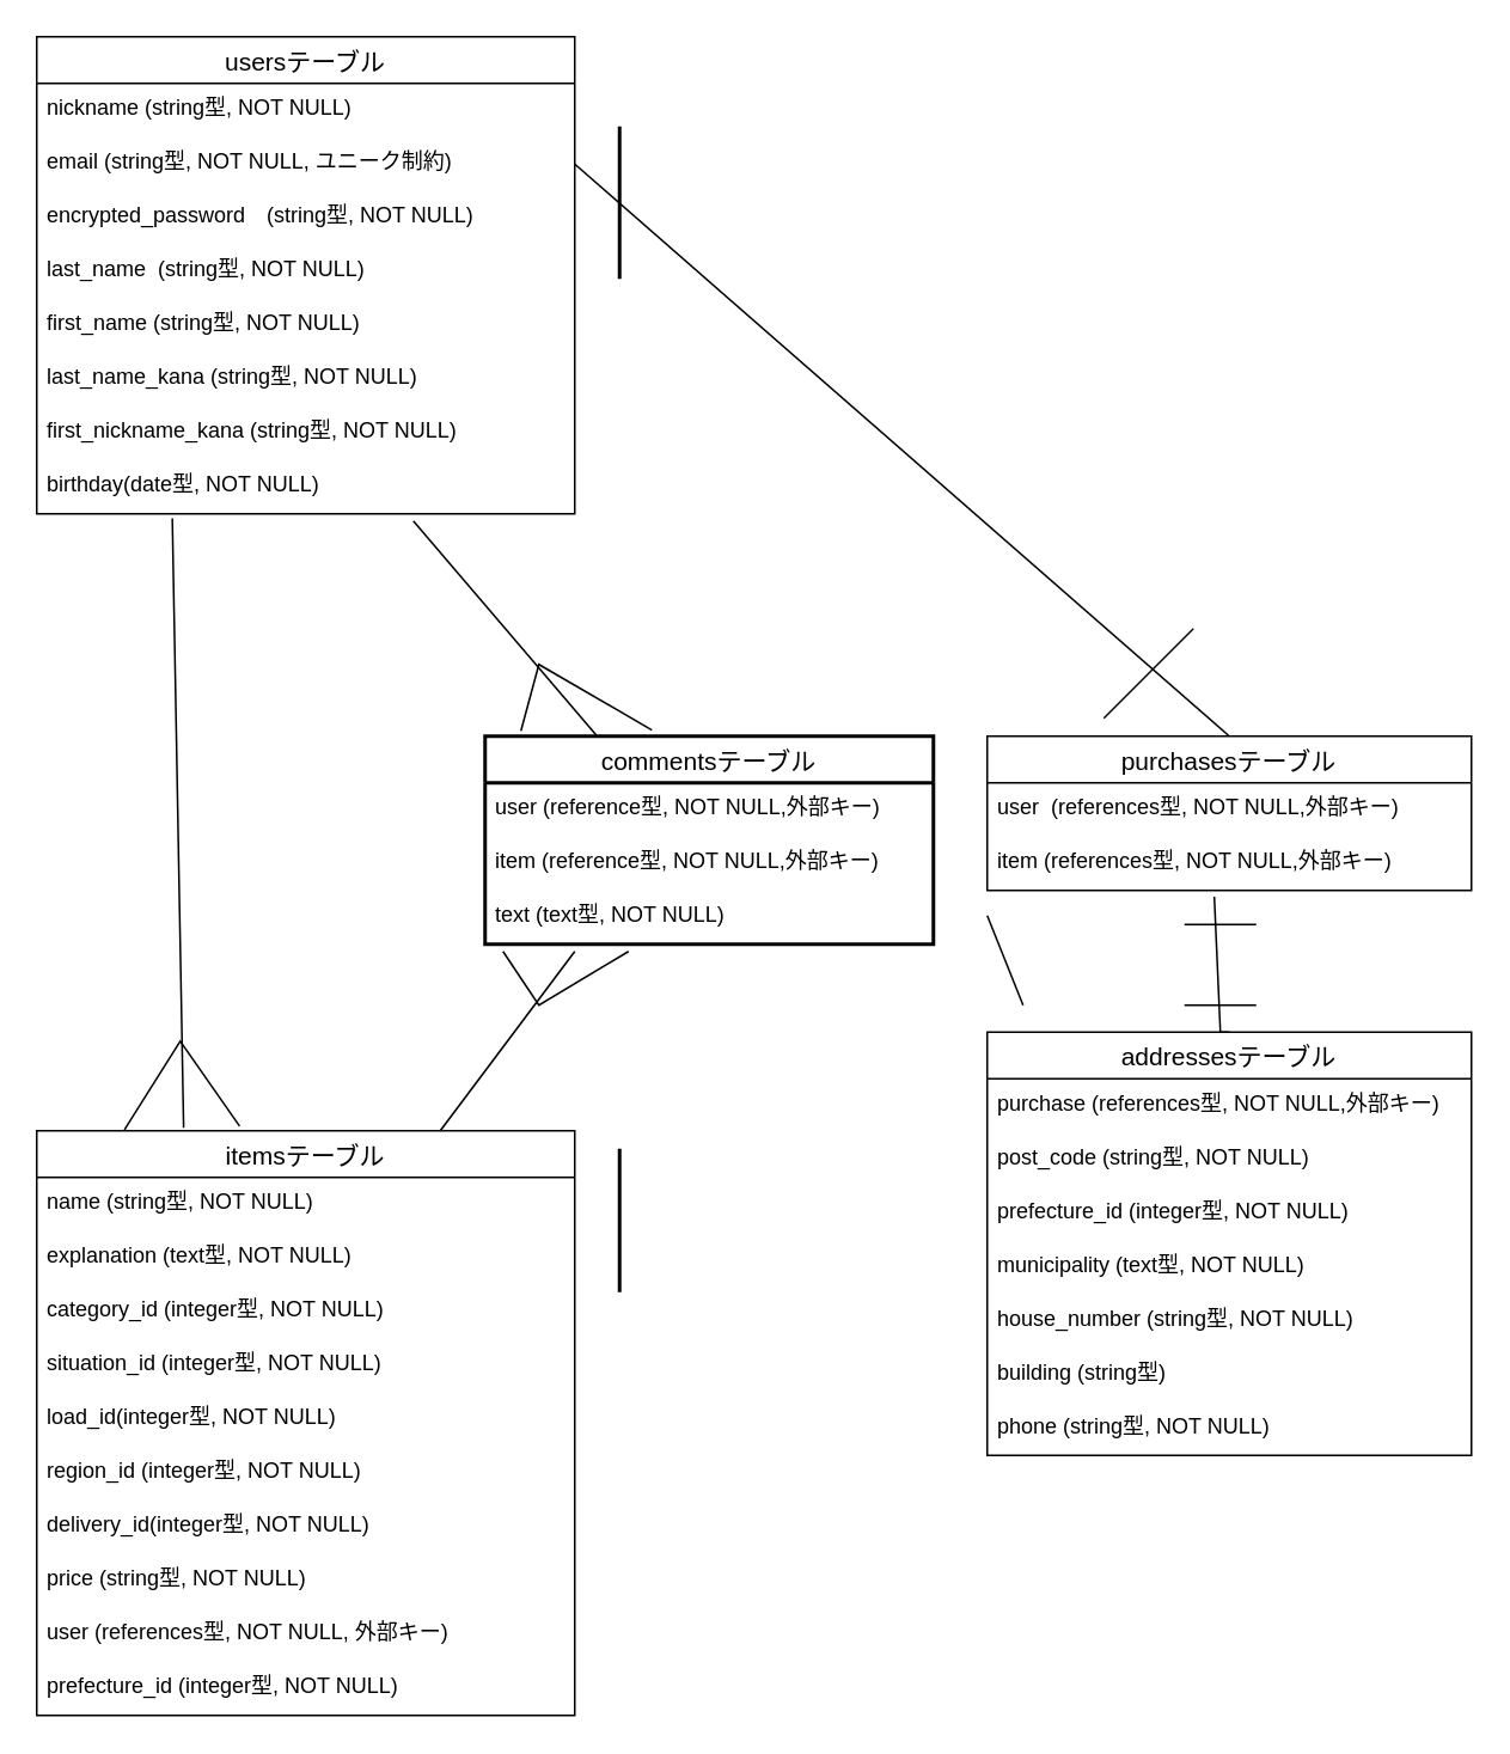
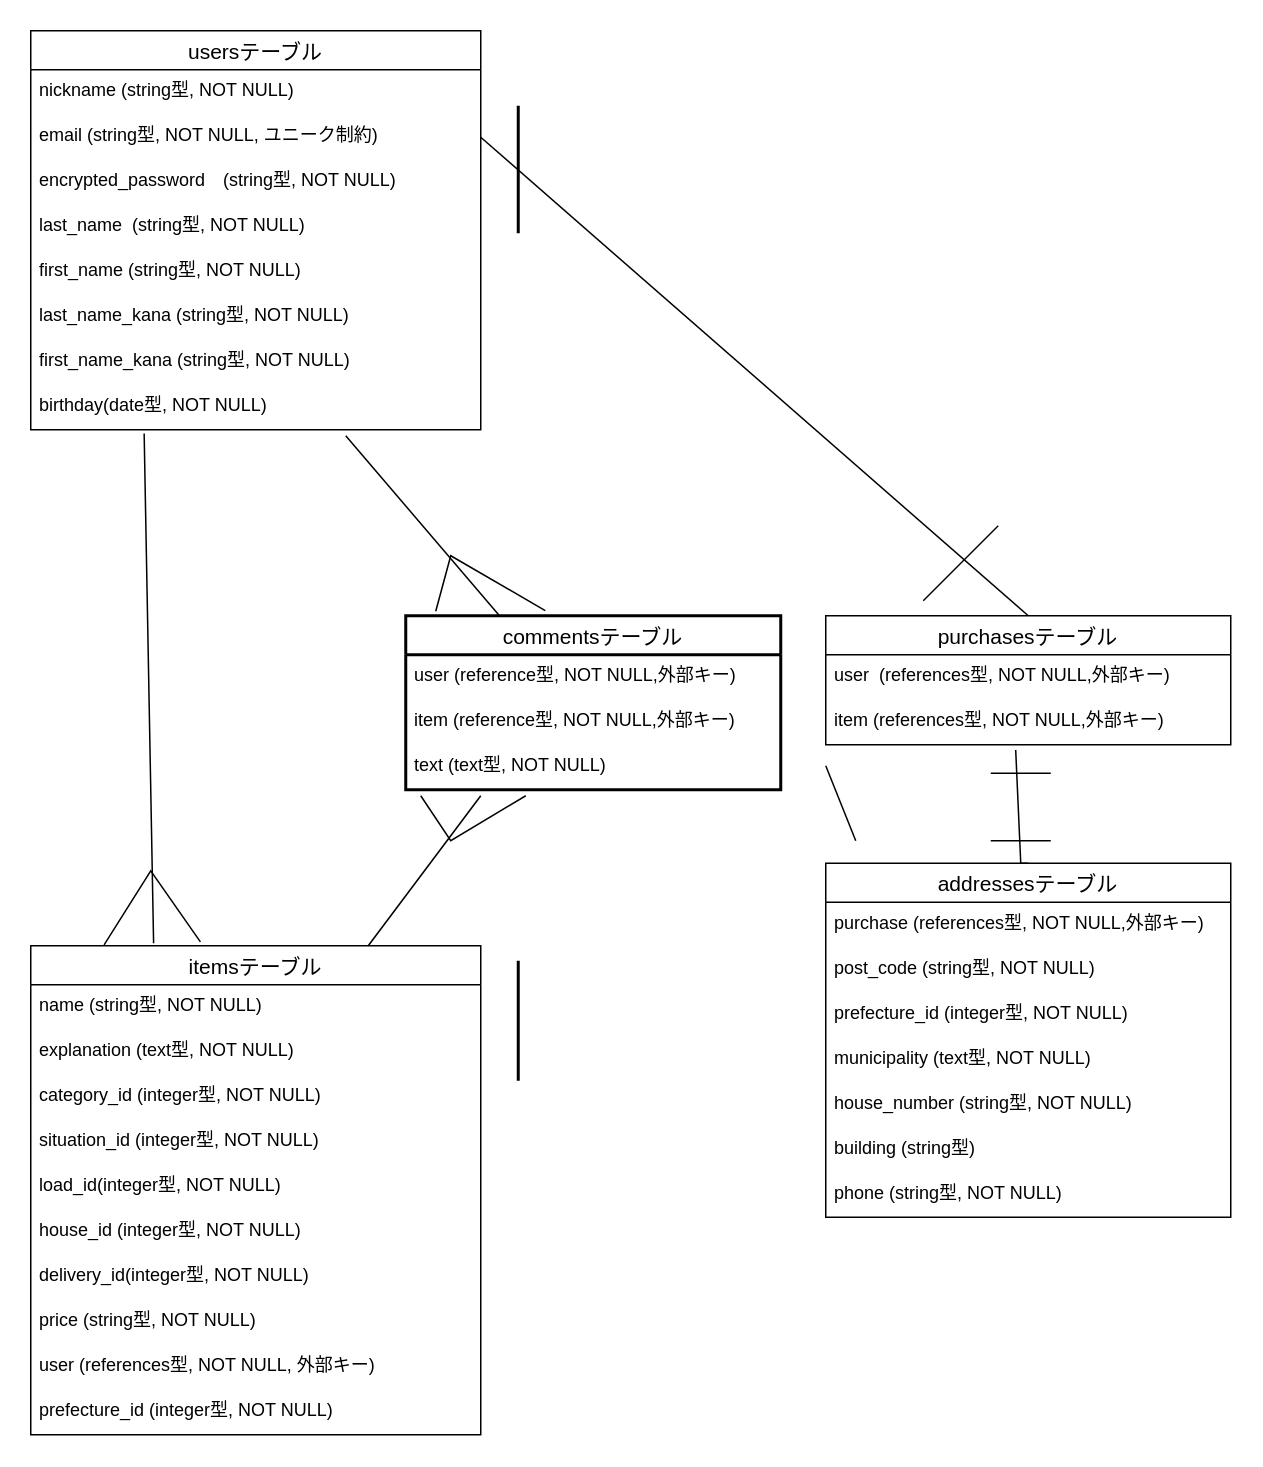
  <mxCell id="0" />
  <mxCell id="1" parent="0" />
  <mxCell id="2" value="usersテーブル" style="swimlane;fontStyle=0;childLayout=stackLayout;horizontal=1;startSize=26;horizontalStack=0;resizeParent=1;resizeParentMax=0;resizeLast=0;collapsible=1;marginBottom=0;align=center;fontSize=14;fontFamily=Helvetica;fontColor=default;fillColor=none;gradientColor=none;rounded=0;" parent="1" vertex="1"><mxGeometry x="20" y="20" width="300" height="266" as="geometry" /></mxCell>
  <mxCell id="3" value="nickname (string型, NOT NULL)&#10;" style="text;strokeColor=none;fillColor=none;spacingLeft=4;spacingRight=4;overflow=hidden;rotatable=0;points=[[0,0.5],[1,0.5]];portConstraint=eastwest;fontSize=12;fontFamily=Helvetica;fontColor=default;rounded=0;" parent="2" vertex="1"><mxGeometry y="26" width="300" height="30" as="geometry" /></mxCell>
  <mxCell id="4" value="email (string型, NOT NULL, ユニーク制約)" style="text;strokeColor=none;fillColor=none;spacingLeft=4;spacingRight=4;overflow=hidden;rotatable=0;points=[[0,0.5],[1,0.5]];portConstraint=eastwest;fontSize=12;fontFamily=Helvetica;fontColor=default;rounded=0;" parent="2" vertex="1"><mxGeometry y="56" width="300" height="30" as="geometry" /></mxCell>
  <mxCell id="5" value="encrypted_password　(string型, NOT NULL)" style="text;strokeColor=none;fillColor=none;spacingLeft=4;spacingRight=4;overflow=hidden;rotatable=0;points=[[0,0.5],[1,0.5]];portConstraint=eastwest;fontSize=12;fontFamily=Helvetica;fontColor=default;rounded=0;" parent="2" vertex="1"><mxGeometry y="86" width="300" height="30" as="geometry" /></mxCell>
  <mxCell id="6" value="last_name  (string型, NOT NULL)" style="text;strokeColor=none;fillColor=none;spacingLeft=4;spacingRight=4;overflow=hidden;rotatable=0;points=[[0,0.5],[1,0.5]];portConstraint=eastwest;fontSize=12;fontFamily=Helvetica;fontColor=default;rounded=0;" parent="2" vertex="1"><mxGeometry y="116" width="300" height="30" as="geometry" /></mxCell>
  <mxCell id="7" value="first_name (string型, NOT NULL)&#10;" style="text;strokeColor=none;fillColor=none;spacingLeft=4;spacingRight=4;overflow=hidden;rotatable=0;points=[[0,0.5],[1,0.5]];portConstraint=eastwest;fontSize=12;fontFamily=Helvetica;fontColor=default;rounded=0;" parent="2" vertex="1"><mxGeometry y="146" width="300" height="30" as="geometry" /></mxCell>
  <mxCell id="8" value="last_name_kana (string型, NOT NULL)" style="text;strokeColor=none;fillColor=none;spacingLeft=4;spacingRight=4;overflow=hidden;rotatable=0;points=[[0,0.5],[1,0.5]];portConstraint=eastwest;fontSize=12;fontFamily=Helvetica;fontColor=default;rounded=0;" parent="2" vertex="1"><mxGeometry y="176" width="300" height="30" as="geometry" /></mxCell>
- <mxCell id="9" value="first_nickname_kana (string型, NOT NULL)" style="text;strokeColor=none;fillColor=none;spacingLeft=4;spacingRight=4;overflow=hidden;rotatable=0;points=[[0,0.5],[1,0.5]];portConstraint=eastwest;fontSize=12;fontFamily=Helvetica;fontColor=default;rounded=0;" parent="2" vertex="1"><mxGeometry y="206" width="300" height="30" as="geometry" /></mxCell>
+ <mxCell id="9" value="first_name_kana (string型, NOT NULL)" style="text;strokeColor=none;fillColor=none;spacingLeft=4;spacingRight=4;overflow=hidden;rotatable=0;points=[[0,0.5],[1,0.5]];portConstraint=eastwest;fontSize=12;fontFamily=Helvetica;fontColor=default;rounded=0;" parent="2" vertex="1"><mxGeometry y="206" width="300" height="30" as="geometry" /></mxCell>
  <mxCell id="10" value="birthday(date型, NOT NULL)" style="text;strokeColor=none;fillColor=none;spacingLeft=4;spacingRight=4;overflow=hidden;rotatable=0;points=[[0,0.5],[1,0.5]];portConstraint=eastwest;fontSize=12;fontFamily=Helvetica;fontColor=default;rounded=0;" parent="2" vertex="1"><mxGeometry y="236" width="300" height="30" as="geometry" /></mxCell>
  <mxCell id="11" style="edgeStyle=none;html=1;exitX=0.273;exitY=-0.005;exitDx=0;exitDy=0;strokeColor=default;startArrow=none;startFill=0;endArrow=none;endFill=0;exitPerimeter=0;rounded=0;entryX=0.252;entryY=1.083;entryDx=0;entryDy=0;entryPerimeter=0;" parent="1" source="13" target="10" edge="1"><mxGeometry relative="1" as="geometry"><mxPoint x="100" y="360" as="targetPoint" /></mxGeometry></mxCell>
  <mxCell id="12" style="edgeStyle=none;html=1;exitX=0.75;exitY=0;exitDx=0;exitDy=0;strokeColor=default;startArrow=none;startFill=0;endArrow=none;endFill=0;rounded=0;" parent="1" source="13" edge="1"><mxGeometry relative="1" as="geometry"><mxPoint x="320" y="530" as="targetPoint" /></mxGeometry></mxCell>
  <mxCell id="13" value="itemsテーブル" style="swimlane;fontStyle=0;childLayout=stackLayout;horizontal=1;startSize=26;horizontalStack=0;resizeParent=1;resizeParentMax=0;resizeLast=0;collapsible=1;marginBottom=0;align=center;fontSize=14;fontFamily=Helvetica;fontColor=default;fillColor=none;gradientColor=none;rounded=0;" parent="1" vertex="1"><mxGeometry x="20" y="630" width="300" height="326" as="geometry" /></mxCell>
  <mxCell id="14" value="name (string型, NOT NULL)    " style="text;strokeColor=none;fillColor=none;spacingLeft=4;spacingRight=4;overflow=hidden;rotatable=0;points=[[0,0.5],[1,0.5]];portConstraint=eastwest;fontSize=12;fontFamily=Helvetica;fontColor=default;rounded=0;" parent="13" vertex="1"><mxGeometry y="26" width="300" height="30" as="geometry" /></mxCell>
  <mxCell id="15" value="explanation (text型, NOT NULL)" style="text;strokeColor=none;fillColor=none;spacingLeft=4;spacingRight=4;overflow=hidden;rotatable=0;points=[[0,0.5],[1,0.5]];portConstraint=eastwest;fontSize=12;fontFamily=Helvetica;fontColor=default;rounded=0;" parent="13" vertex="1"><mxGeometry y="56" width="300" height="30" as="geometry" /></mxCell>
  <mxCell id="16" value="category_id (integer型, NOT NULL)" style="text;strokeColor=none;fillColor=none;spacingLeft=4;spacingRight=4;overflow=hidden;rotatable=0;points=[[0,0.5],[1,0.5]];portConstraint=eastwest;fontSize=12;fontFamily=Helvetica;fontColor=default;rounded=0;" parent="13" vertex="1"><mxGeometry y="86" width="300" height="30" as="geometry" /></mxCell>
  <mxCell id="17" value="situation_id (integer型, NOT NULL)" style="text;strokeColor=none;fillColor=none;spacingLeft=4;spacingRight=4;overflow=hidden;rotatable=0;points=[[0,0.5],[1,0.5]];portConstraint=eastwest;fontSize=12;fontFamily=Helvetica;fontColor=default;rounded=0;" parent="13" vertex="1"><mxGeometry y="116" width="300" height="30" as="geometry" /></mxCell>
  <mxCell id="18" value="load_id(integer型, NOT NULL)" style="text;strokeColor=none;fillColor=none;spacingLeft=4;spacingRight=4;overflow=hidden;rotatable=0;points=[[0,0.5],[1,0.5]];portConstraint=eastwest;fontSize=12;fontFamily=Helvetica;fontColor=default;rounded=0;" parent="13" vertex="1"><mxGeometry y="146" width="300" height="30" as="geometry" /></mxCell>
- <mxCell id="19" value="region_id (integer型, NOT NULL)" style="text;strokeColor=none;fillColor=none;spacingLeft=4;spacingRight=4;overflow=hidden;rotatable=0;points=[[0,0.5],[1,0.5]];portConstraint=eastwest;fontSize=12;fontFamily=Helvetica;fontColor=default;rounded=0;" parent="13" vertex="1"><mxGeometry y="176" width="300" height="30" as="geometry" /></mxCell>
+ <mxCell id="19" value="house_id (integer型, NOT NULL)" style="text;strokeColor=none;fillColor=none;spacingLeft=4;spacingRight=4;overflow=hidden;rotatable=0;points=[[0,0.5],[1,0.5]];portConstraint=eastwest;fontSize=12;fontFamily=Helvetica;fontColor=default;rounded=0;" parent="13" vertex="1"><mxGeometry y="176" width="300" height="30" as="geometry" /></mxCell>
  <mxCell id="20" value="delivery_id(integer型, NOT NULL)" style="text;strokeColor=none;fillColor=none;spacingLeft=4;spacingRight=4;overflow=hidden;rotatable=0;points=[[0,0.5],[1,0.5]];portConstraint=eastwest;fontSize=12;fontFamily=Helvetica;fontColor=default;rounded=0;" parent="13" vertex="1"><mxGeometry y="206" width="300" height="30" as="geometry" /></mxCell>
  <mxCell id="21" value="price (string型, NOT NULL)" style="text;strokeColor=none;fillColor=none;spacingLeft=4;spacingRight=4;overflow=hidden;rotatable=0;points=[[0,0.5],[1,0.5]];portConstraint=eastwest;fontSize=12;fontFamily=Helvetica;fontColor=default;rounded=0;" parent="13" vertex="1"><mxGeometry y="236" width="300" height="30" as="geometry" /></mxCell>
  <mxCell id="22" value="user (references型, NOT NULL, 外部キー)" style="text;strokeColor=none;fillColor=none;spacingLeft=4;spacingRight=4;overflow=hidden;rotatable=0;points=[[0,0.5],[1,0.5]];portConstraint=eastwest;fontSize=12;fontFamily=Helvetica;fontColor=default;rounded=0;" parent="13" vertex="1"><mxGeometry y="266" width="300" height="30" as="geometry" /></mxCell>
  <mxCell id="23" value="prefecture_id (integer型, NOT NULL)" style="text;strokeColor=none;fillColor=none;spacingLeft=4;spacingRight=4;overflow=hidden;rotatable=0;points=[[0,0.5],[1,0.5]];portConstraint=eastwest;fontSize=12;" vertex="1" parent="13"><mxGeometry y="296" width="300" height="30" as="geometry" /></mxCell>
  <mxCell id="24" value="purchasesテーブル" style="swimlane;fontStyle=0;childLayout=stackLayout;horizontal=1;startSize=26;horizontalStack=0;resizeParent=1;resizeParentMax=0;resizeLast=0;collapsible=1;marginBottom=0;align=center;fontSize=14;fontFamily=Helvetica;fontColor=default;fillColor=none;gradientColor=none;rounded=0;" parent="1" vertex="1"><mxGeometry x="550" y="410" width="270" height="86" as="geometry" /></mxCell>
  <mxCell id="25" value="user  (references型, NOT NULL,外部キー)" style="text;strokeColor=none;fillColor=none;spacingLeft=4;spacingRight=4;overflow=hidden;rotatable=0;points=[[0,0.5],[1,0.5]];portConstraint=eastwest;fontSize=12;fontFamily=Helvetica;fontColor=default;rounded=0;" parent="24" vertex="1"><mxGeometry y="26" width="270" height="30" as="geometry" /></mxCell>
  <mxCell id="26" value="item (references型, NOT NULL,外部キー)" style="text;strokeColor=none;fillColor=none;spacingLeft=4;spacingRight=4;overflow=hidden;rotatable=0;points=[[0,0.5],[1,0.5]];portConstraint=eastwest;fontSize=12;fontFamily=Helvetica;fontColor=default;rounded=0;" parent="24" vertex="1"><mxGeometry y="56" width="270" height="30" as="geometry" /></mxCell>
  <mxCell id="27" style="edgeStyle=none;html=1;exitX=0.5;exitY=0;exitDx=0;exitDy=0;entryX=0.469;entryY=1.117;entryDx=0;entryDy=0;entryPerimeter=0;strokeColor=default;startArrow=none;startFill=0;endArrow=none;endFill=0;rounded=0;" parent="1" source="28" target="26" edge="1"><mxGeometry relative="1" as="geometry"><mxPoint x="679.87" y="520" as="targetPoint" /><Array as="points"><mxPoint x="680" y="575" /></Array></mxGeometry></mxCell>
  <mxCell id="28" value="addressesテーブル" style="swimlane;fontStyle=0;childLayout=stackLayout;horizontal=1;startSize=26;horizontalStack=0;resizeParent=1;resizeParentMax=0;resizeLast=0;collapsible=1;marginBottom=0;align=center;fontSize=14;fontFamily=Helvetica;fontColor=default;fillColor=none;gradientColor=none;rounded=0;" parent="1" vertex="1"><mxGeometry x="550" y="575" width="270" height="236" as="geometry" /></mxCell>
  <mxCell id="29" value="purchase (references型, NOT NULL,外部キー)" style="text;strokeColor=none;fillColor=none;spacingLeft=4;spacingRight=4;overflow=hidden;rotatable=0;points=[[0,0.5],[1,0.5]];portConstraint=eastwest;fontSize=12;rounded=0;" parent="28" vertex="1"><mxGeometry y="26" width="270" height="30" as="geometry" /></mxCell>
  <mxCell id="30" value="post_code (string型, NOT NULL)" style="text;strokeColor=none;fillColor=none;spacingLeft=4;spacingRight=4;overflow=hidden;rotatable=0;points=[[0,0.5],[1,0.5]];portConstraint=eastwest;fontSize=12;fontFamily=Helvetica;fontColor=default;rounded=0;" parent="28" vertex="1"><mxGeometry y="56" width="270" height="30" as="geometry" /></mxCell>
  <mxCell id="31" value="prefecture_id (integer型, NOT NULL)" style="text;strokeColor=none;fillColor=none;spacingLeft=4;spacingRight=4;overflow=hidden;rotatable=0;points=[[0,0.5],[1,0.5]];portConstraint=eastwest;fontSize=12;fontFamily=Helvetica;fontColor=default;rounded=0;" parent="28" vertex="1"><mxGeometry y="86" width="270" height="30" as="geometry" /></mxCell>
  <mxCell id="32" value="municipality (text型, NOT NULL)" style="text;strokeColor=none;fillColor=none;spacingLeft=4;spacingRight=4;overflow=hidden;rotatable=0;points=[[0,0.5],[1,0.5]];portConstraint=eastwest;fontSize=12;fontFamily=Helvetica;fontColor=default;rounded=0;" parent="28" vertex="1"><mxGeometry y="116" width="270" height="30" as="geometry" /></mxCell>
  <mxCell id="33" value="house_number (string型, NOT NULL)" style="text;strokeColor=none;fillColor=none;spacingLeft=4;spacingRight=4;overflow=hidden;rotatable=0;points=[[0,0.5],[1,0.5]];portConstraint=eastwest;fontSize=12;fontFamily=Helvetica;fontColor=default;rounded=0;" parent="28" vertex="1"><mxGeometry y="146" width="270" height="30" as="geometry" /></mxCell>
  <mxCell id="34" value="building (string型)" style="text;strokeColor=none;fillColor=none;spacingLeft=4;spacingRight=4;overflow=hidden;rotatable=0;points=[[0,0.5],[1,0.5]];portConstraint=eastwest;fontSize=12;fontFamily=Helvetica;fontColor=default;rounded=0;" parent="28" vertex="1"><mxGeometry y="176" width="270" height="30" as="geometry" /></mxCell>
  <mxCell id="35" value="phone (string型, NOT NULL)" style="text;strokeColor=none;fillColor=none;spacingLeft=4;spacingRight=4;overflow=hidden;rotatable=0;points=[[0,0.5],[1,0.5]];portConstraint=eastwest;fontSize=12;fontFamily=Helvetica;fontColor=default;rounded=0;" parent="28" vertex="1"><mxGeometry y="206" width="270" height="30" as="geometry" /></mxCell>
  <mxCell id="36" value="" style="line;strokeWidth=1;rotatable=0;dashed=0;labelPosition=right;align=left;verticalAlign=middle;spacingTop=0;spacingLeft=6;points=[];portConstraint=eastwest;fontFamily=Helvetica;fontSize=12;fontColor=default;fillColor=none;gradientColor=none;rounded=0;" parent="1" vertex="1"><mxGeometry x="660" y="510" width="40" height="10" as="geometry" /></mxCell>
  <mxCell id="37" value="" style="line;strokeWidth=2;html=1;fontFamily=Helvetica;fontSize=12;fontColor=default;fillColor=none;gradientColor=none;direction=south;rounded=0;" parent="1" vertex="1"><mxGeometry x="340" y="70" width="10" height="85" as="geometry" /></mxCell>
  <mxCell id="38" value="" style="line;strokeWidth=2;html=1;fontFamily=Helvetica;fontSize=12;fontColor=default;fillColor=none;gradientColor=none;direction=south;rounded=0;" parent="1" vertex="1"><mxGeometry x="340" y="640" width="10" height="80" as="geometry" /></mxCell>
  <mxCell id="39" style="edgeStyle=none;html=1;exitX=1;exitY=0.5;exitDx=0;exitDy=0;entryX=0.004;entryY=0.217;entryDx=0;entryDy=0;entryPerimeter=0;startArrow=none;startFill=0;rounded=0;strokeColor=none;" parent="1" source="19" target="35" edge="1"><mxGeometry relative="1" as="geometry" /></mxCell>
  <mxCell id="40" style="edgeStyle=none;html=1;exitX=1;exitY=0.5;exitDx=0;exitDy=0;entryX=0.5;entryY=0;entryDx=0;entryDy=0;strokeColor=default;startArrow=none;startFill=0;endArrow=none;endFill=0;rounded=0;" parent="1" source="4" target="24" edge="1"><mxGeometry relative="1" as="geometry" /></mxCell>
  <mxCell id="41" value="" style="endArrow=none;html=1;strokeColor=default;rounded=0;" parent="1" edge="1"><mxGeometry width="50" height="50" relative="1" as="geometry"><mxPoint x="660" y="560" as="sourcePoint" /><mxPoint x="700" y="560" as="targetPoint" /><Array as="points"><mxPoint x="680" y="560" /></Array></mxGeometry></mxCell>
  <mxCell id="42" style="edgeStyle=none;html=1;exitX=0.25;exitY=0;exitDx=0;exitDy=0;strokeColor=default;startArrow=none;startFill=0;endArrow=none;endFill=0;rounded=0;entryX=0.7;entryY=1.133;entryDx=0;entryDy=0;entryPerimeter=0;" parent="1" source="43" target="10" edge="1"><mxGeometry relative="1" as="geometry"><mxPoint x="260" y="320" as="targetPoint" /></mxGeometry></mxCell>
  <mxCell id="43" value="commentsテーブル" style="swimlane;fontStyle=0;childLayout=stackLayout;horizontal=1;startSize=26;horizontalStack=0;resizeParent=1;resizeParentMax=0;resizeLast=0;collapsible=1;marginBottom=0;align=center;fontSize=14;strokeWidth=2;rounded=0;" parent="1" vertex="1"><mxGeometry x="270" y="410" width="250" height="116" as="geometry" /></mxCell>
  <mxCell id="44" value="user (reference型, NOT NULL,外部キー)" style="text;strokeColor=none;fillColor=none;spacingLeft=4;spacingRight=4;overflow=hidden;rotatable=0;points=[[0,0.5],[1,0.5]];portConstraint=eastwest;fontSize=12;strokeWidth=2;rounded=0;" parent="43" vertex="1"><mxGeometry y="26" width="250" height="30" as="geometry" /></mxCell>
  <mxCell id="45" value="item (reference型, NOT NULL,外部キー)" style="text;strokeColor=none;fillColor=none;spacingLeft=4;spacingRight=4;overflow=hidden;rotatable=0;points=[[0,0.5],[1,0.5]];portConstraint=eastwest;fontSize=12;strokeWidth=2;rounded=0;" parent="43" vertex="1"><mxGeometry y="56" width="250" height="30" as="geometry" /></mxCell>
  <mxCell id="46" value="text (text型, NOT NULL)" style="text;strokeColor=none;fillColor=none;spacingLeft=4;spacingRight=4;overflow=hidden;rotatable=0;points=[[0,0.5],[1,0.5]];portConstraint=eastwest;fontSize=12;strokeWidth=2;rounded=0;" parent="43" vertex="1"><mxGeometry y="86" width="250" height="30" as="geometry" /></mxCell>
  <mxCell id="47" value="" style="endArrow=none;html=1;strokeColor=default;entryX=0.372;entryY=-0.03;entryDx=0;entryDy=0;entryPerimeter=0;rounded=0;" parent="1" target="43" edge="1"><mxGeometry width="50" height="50" relative="1" as="geometry"><mxPoint x="290" y="407" as="sourcePoint" /><mxPoint x="330" y="360" as="targetPoint" /><Array as="points"><mxPoint x="300" y="370" /></Array></mxGeometry></mxCell>
  <mxCell id="48" value="" style="endArrow=none;html=1;strokeColor=default;entryX=0.377;entryY=-0.008;entryDx=0;entryDy=0;entryPerimeter=0;exitX=0.163;exitY=-0.002;exitDx=0;exitDy=0;exitPerimeter=0;rounded=0;" parent="1" source="13" target="13" edge="1"><mxGeometry width="50" height="50" relative="1" as="geometry"><mxPoint x="70" y="650" as="sourcePoint" /><mxPoint x="120" y="600" as="targetPoint" /><Array as="points"><mxPoint x="100" y="580" /></Array></mxGeometry></mxCell>
  <mxCell id="49" value="" style="endArrow=none;html=1;strokeColor=default;rounded=0;" parent="1" edge="1"><mxGeometry width="50" height="50" relative="1" as="geometry"><mxPoint x="615" y="400" as="sourcePoint" /><mxPoint x="665" y="350" as="targetPoint" /></mxGeometry></mxCell>
  <mxCell id="50" value="" style="endArrow=none;html=1;strokeColor=default;rounded=0;" parent="1" edge="1"><mxGeometry width="50" height="50" relative="1" as="geometry"><mxPoint x="550" y="510" as="sourcePoint" /><mxPoint x="570" y="560" as="targetPoint" /></mxGeometry></mxCell>
  <mxCell id="51" value="" style="endArrow=none;html=1;strokeColor=default;rounded=0;" parent="1" edge="1"><mxGeometry width="50" height="50" relative="1" as="geometry"><mxPoint x="280" y="530" as="sourcePoint" /><mxPoint x="350" y="530" as="targetPoint" /><Array as="points"><mxPoint x="300" y="560" /></Array></mxGeometry></mxCell>
